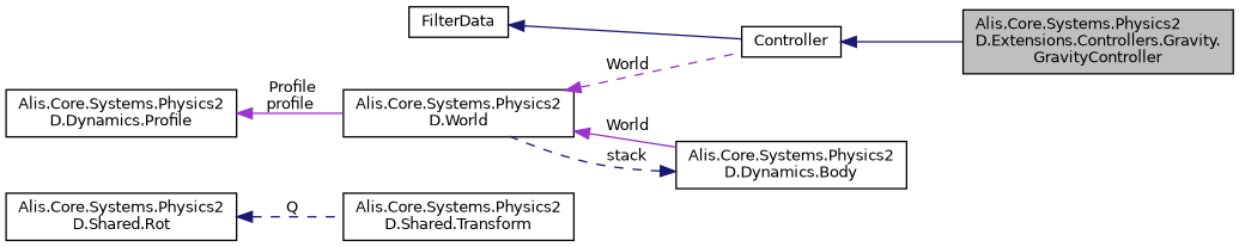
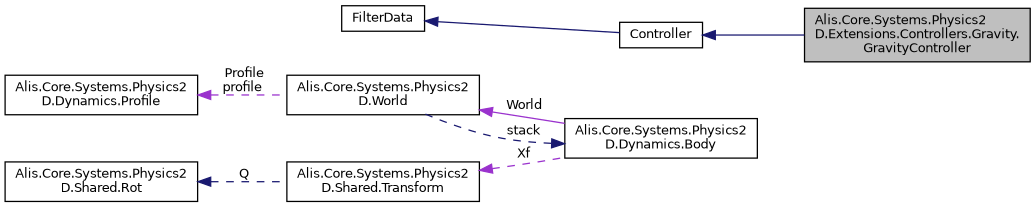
  digraph {
    rankdir=LR
    node [color=black fillcolor=white fontname=Helvetica fontsize=10 shape=record style=filled]
    edge [color=midnightblue dir=back fontname=Helvetica fontsize=10 labelfontname=Helvetica labelfontsize=10 style=dashed]
    n1 [fillcolor=grey75 fontcolor=black height=0.2 label="Alis.Core.Systems.Physics2\lD.Extensions.Controllers.Gravity.\lGravityController" width=0.4]
    n2 [height=0.2 label=Controller width=0.4]
    n3 [height=0.2 label=FilterData width=0.4]
    n4 [height=0.2 label="Alis.Core.Systems.Physics2\lD.World" width=0.4]
    n5 [height=0.2 label="Alis.Core.Systems.Physics2\lD.Dynamics.Body" width=0.4]
    n6 [height=0.2 label="Alis.Core.Systems.Physics2\lD.Shared.Transform" width=0.4]
    n7 [height=0.2 label="Alis.Core.Systems.Physics2\lD.Shared.Rot" width=0.4]
    n8 [height=0.2 label="Alis.Core.Systems.Physics2\lD.Dynamics.Profile" width=0.4]
    n2 -> n1 [style=solid]
    n3 -> n2 [style=solid]
-   n4 -> n2 [color=darkorchid3 label=" World"]
    n4 -> n5 [color=darkorchid3 label=" World" style=solid]
    n5 -> n4 [label=" stack"]
+   n6 -> n5 [color=darkorchid3 label=" Xf"]
    n7 -> n6 [label=" Q"]
-   n8 -> n4 [color=darkorchid3 label=" Profile\nprofile" style=solid]
+   n8 -> n4 [color=darkorchid3 label=" Profile\nprofile"]
  }
